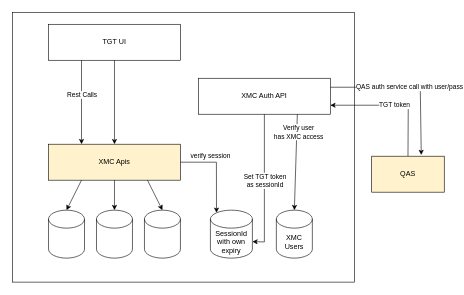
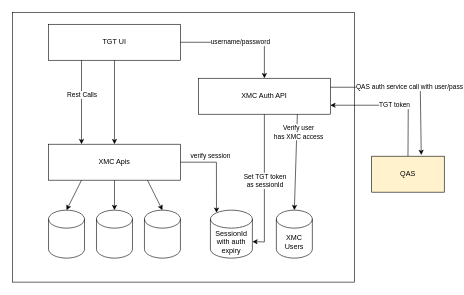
  <mxCell id="0" />
  <mxCell id="1" parent="0" />
  <mxCell id="2" value="" style="rounded=0;whiteSpace=wrap;html=1;" vertex="1" parent="1"><mxGeometry x="20" y="20" width="570" height="450" as="geometry" /></mxCell>
  <mxCell id="3" value="QAS auth service call with user/pass" style="endArrow=classic;html=1;rounded=0;exitX=1;exitY=0.25;exitDx=0;exitDy=0;entryX=0.683;entryY=-0.033;entryDx=0;entryDy=0;entryPerimeter=0;" edge="1" parent="1" source="6" target="20"><mxGeometry width="50" height="50" relative="1" as="geometry"><mxPoint x="330" y="160" as="sourcePoint" /><mxPoint x="697.5" y="340" as="targetPoint" /><Array as="points"><mxPoint x="700" y="145" /></Array></mxGeometry></mxCell>
  <mxCell id="4" value="TGT token" style="endArrow=classic;html=1;rounded=0;entryX=1;entryY=0.75;entryDx=0;entryDy=0;exitX=0.5;exitY=0;exitDx=0;exitDy=0;" edge="1" parent="1" source="20" target="6"><mxGeometry width="50" height="50" relative="1" as="geometry"><mxPoint x="660" y="377.5" as="sourcePoint" /><mxPoint x="330" y="200" as="targetPoint" /><Array as="points"><mxPoint x="680" y="175" /></Array></mxGeometry></mxCell>
  <mxCell id="5" value="TGT UI" style="rounded=0;whiteSpace=wrap;html=1;" vertex="1" parent="1"><mxGeometry x="80" y="40" width="220" height="60" as="geometry" /></mxCell>
  <mxCell id="6" value="XMC Auth API" style="rounded=0;whiteSpace=wrap;html=1;" vertex="1" parent="1"><mxGeometry x="330" y="130" width="220" height="60" as="geometry" /></mxCell>
- <mxCell id="7" value="SessionId with own expiry" style="shape=cylinder3;whiteSpace=wrap;html=1;boundedLbl=1;backgroundOutline=1;size=15;rounded=0;" vertex="1" parent="1"><mxGeometry x="350" y="350" width="70" height="80" as="geometry" /></mxCell>
- <mxCell id="8" value="XMC Apis" style="rounded=0;whiteSpace=wrap;html=1;fillColor=#fff2cc;" vertex="1" parent="1"><mxGeometry x="80" y="240" width="220" height="60" as="geometry" /></mxCell>
+ <mxCell id="7" value="SessionId with auth expiry" style="shape=cylinder3;whiteSpace=wrap;html=1;boundedLbl=1;backgroundOutline=1;size=15;rounded=0;" vertex="1" parent="1"><mxGeometry x="350" y="350" width="70" height="80" as="geometry" /></mxCell>
+ <mxCell id="8" value="XMC Apis" style="rounded=0;whiteSpace=wrap;html=1;" vertex="1" parent="1"><mxGeometry x="80" y="240" width="220" height="60" as="geometry" /></mxCell>
+ <mxCell id="9" value="username/password" style="endArrow=classic;html=1;rounded=0;entryX=0.5;entryY=0;entryDx=0;entryDy=0;exitX=1;exitY=0.5;exitDx=0;exitDy=0;" edge="1" parent="1" source="5" target="6"><mxGeometry width="50" height="50" relative="1" as="geometry"><mxPoint x="320" y="380" as="sourcePoint" /><mxPoint x="370" y="330" as="targetPoint" /><Array as="points"><mxPoint x="440" y="70" /></Array></mxGeometry></mxCell>
  <mxCell id="10" value="verify session" style="endArrow=classic;html=1;rounded=0;entryX=0.145;entryY=0;entryDx=0;entryDy=4.35;entryPerimeter=0;exitX=1;exitY=0.5;exitDx=0;exitDy=0;" edge="1" parent="1" source="8" target="7"><mxGeometry x="-0.307" y="10" width="50" height="50" relative="1" as="geometry"><mxPoint x="320" y="380" as="sourcePoint" /><mxPoint x="370" y="330" as="targetPoint" /><Array as="points"><mxPoint x="360" y="270" /></Array><mxPoint as="offset" /></mxGeometry></mxCell>
  <mxCell id="11" value="" style="shape=cylinder3;whiteSpace=wrap;html=1;boundedLbl=1;backgroundOutline=1;size=15;rounded=0;" vertex="1" parent="1"><mxGeometry x="80" y="350" width="60" height="80" as="geometry" /></mxCell>
  <mxCell id="12" value="" style="shape=cylinder3;whiteSpace=wrap;html=1;boundedLbl=1;backgroundOutline=1;size=15;rounded=0;" vertex="1" parent="1"><mxGeometry x="160" y="350" width="60" height="80" as="geometry" /></mxCell>
  <mxCell id="13" value="" style="shape=cylinder3;whiteSpace=wrap;html=1;boundedLbl=1;backgroundOutline=1;size=15;rounded=0;" vertex="1" parent="1"><mxGeometry x="240" y="350" width="60" height="80" as="geometry" /></mxCell>
  <mxCell id="14" value="" style="endArrow=classic;html=1;rounded=0;entryX=0.25;entryY=0;entryDx=0;entryDy=0;exitX=0.25;exitY=1;exitDx=0;exitDy=0;" edge="1" parent="1" source="5" target="8"><mxGeometry width="50" height="50" relative="1" as="geometry"><mxPoint x="320" y="380" as="sourcePoint" /><mxPoint x="370" y="330" as="targetPoint" /></mxGeometry></mxCell>
  <mxCell id="15" value="&lt;div&gt;Rest Calls&lt;/div&gt;" style="edgeLabel;html=1;align=center;verticalAlign=middle;resizable=0;points=[];" vertex="1" connectable="0" parent="14"><mxGeometry x="-0.186" relative="1" as="geometry"><mxPoint as="offset" /></mxGeometry></mxCell>
  <mxCell id="16" value="" style="endArrow=classic;html=1;rounded=0;exitX=0.5;exitY=1;exitDx=0;exitDy=0;entryX=0.5;entryY=0;entryDx=0;entryDy=0;" edge="1" parent="1" source="5" target="8"><mxGeometry width="50" height="50" relative="1" as="geometry"><mxPoint x="320" y="380" as="sourcePoint" /><mxPoint x="370" y="330" as="targetPoint" /></mxGeometry></mxCell>
  <mxCell id="17" value="" style="endArrow=classic;html=1;rounded=0;entryX=0.5;entryY=0;entryDx=0;entryDy=0;entryPerimeter=0;exitX=0.25;exitY=1;exitDx=0;exitDy=0;" edge="1" parent="1" source="8" target="11"><mxGeometry width="50" height="50" relative="1" as="geometry"><mxPoint x="320" y="380" as="sourcePoint" /><mxPoint x="370" y="330" as="targetPoint" /></mxGeometry></mxCell>
  <mxCell id="18" value="" style="endArrow=classic;html=1;rounded=0;entryX=0.5;entryY=0;entryDx=0;entryDy=0;entryPerimeter=0;exitX=0.5;exitY=1;exitDx=0;exitDy=0;" edge="1" parent="1" source="8" target="12"><mxGeometry width="50" height="50" relative="1" as="geometry"><mxPoint x="320" y="380" as="sourcePoint" /><mxPoint x="370" y="330" as="targetPoint" /></mxGeometry></mxCell>
  <mxCell id="19" value="" style="endArrow=classic;html=1;rounded=0;entryX=0.5;entryY=0;entryDx=0;entryDy=0;entryPerimeter=0;exitX=0.75;exitY=1;exitDx=0;exitDy=0;" edge="1" parent="1" source="8" target="13"><mxGeometry width="50" height="50" relative="1" as="geometry"><mxPoint x="320" y="380" as="sourcePoint" /><mxPoint x="370" y="330" as="targetPoint" /></mxGeometry></mxCell>
  <mxCell id="20" value="QAS" style="rounded=0;whiteSpace=wrap;html=1;fillColor=#fff2cc;" vertex="1" parent="1"><mxGeometry x="619" y="260" width="121" height="60" as="geometry" /></mxCell>
  <mxCell id="21" value="" style="endArrow=classic;html=1;rounded=0;entryX=1;entryY=0;entryDx=0;entryDy=52.5;entryPerimeter=0;exitX=0.5;exitY=1;exitDx=0;exitDy=0;" edge="1" parent="1" source="6" target="7"><mxGeometry width="50" height="50" relative="1" as="geometry"><mxPoint x="480" y="370" as="sourcePoint" /><mxPoint x="530" y="320" as="targetPoint" /><Array as="points"><mxPoint x="440" y="403" /></Array></mxGeometry></mxCell>
  <mxCell id="22" value="&lt;div&gt;Set TGT token &lt;br&gt;&lt;/div&gt;&lt;div&gt;as sessionId&lt;/div&gt;" style="edgeLabel;html=1;align=center;verticalAlign=middle;resizable=0;points=[];" vertex="1" connectable="0" parent="21"><mxGeometry x="-0.25" y="1" relative="1" as="geometry"><mxPoint x="-1" y="23" as="offset" /></mxGeometry></mxCell>
  <mxCell id="23" value="XMC Users" style="shape=cylinder3;whiteSpace=wrap;html=1;boundedLbl=1;backgroundOutline=1;size=15;rounded=0;" vertex="1" parent="1"><mxGeometry x="460" y="350" width="60" height="80" as="geometry" /></mxCell>
  <mxCell id="24" value="" style="endArrow=classic;html=1;rounded=0;exitX=0.75;exitY=1;exitDx=0;exitDy=0;entryX=0.5;entryY=0;entryDx=0;entryDy=0;entryPerimeter=0;" edge="1" parent="1" source="6" target="23"><mxGeometry width="50" height="50" relative="1" as="geometry"><mxPoint x="300" y="350" as="sourcePoint" /><mxPoint x="520" y="230" as="targetPoint" /></mxGeometry></mxCell>
  <mxCell id="25" value="&lt;div&gt;Verify user&lt;/div&gt;&lt;div&gt;has XMC access&lt;br&gt;&lt;/div&gt;" style="edgeLabel;html=1;align=center;verticalAlign=middle;resizable=0;points=[];" vertex="1" connectable="0" parent="24"><mxGeometry x="-0.637" y="2" relative="1" as="geometry"><mxPoint as="offset" /></mxGeometry></mxCell>
